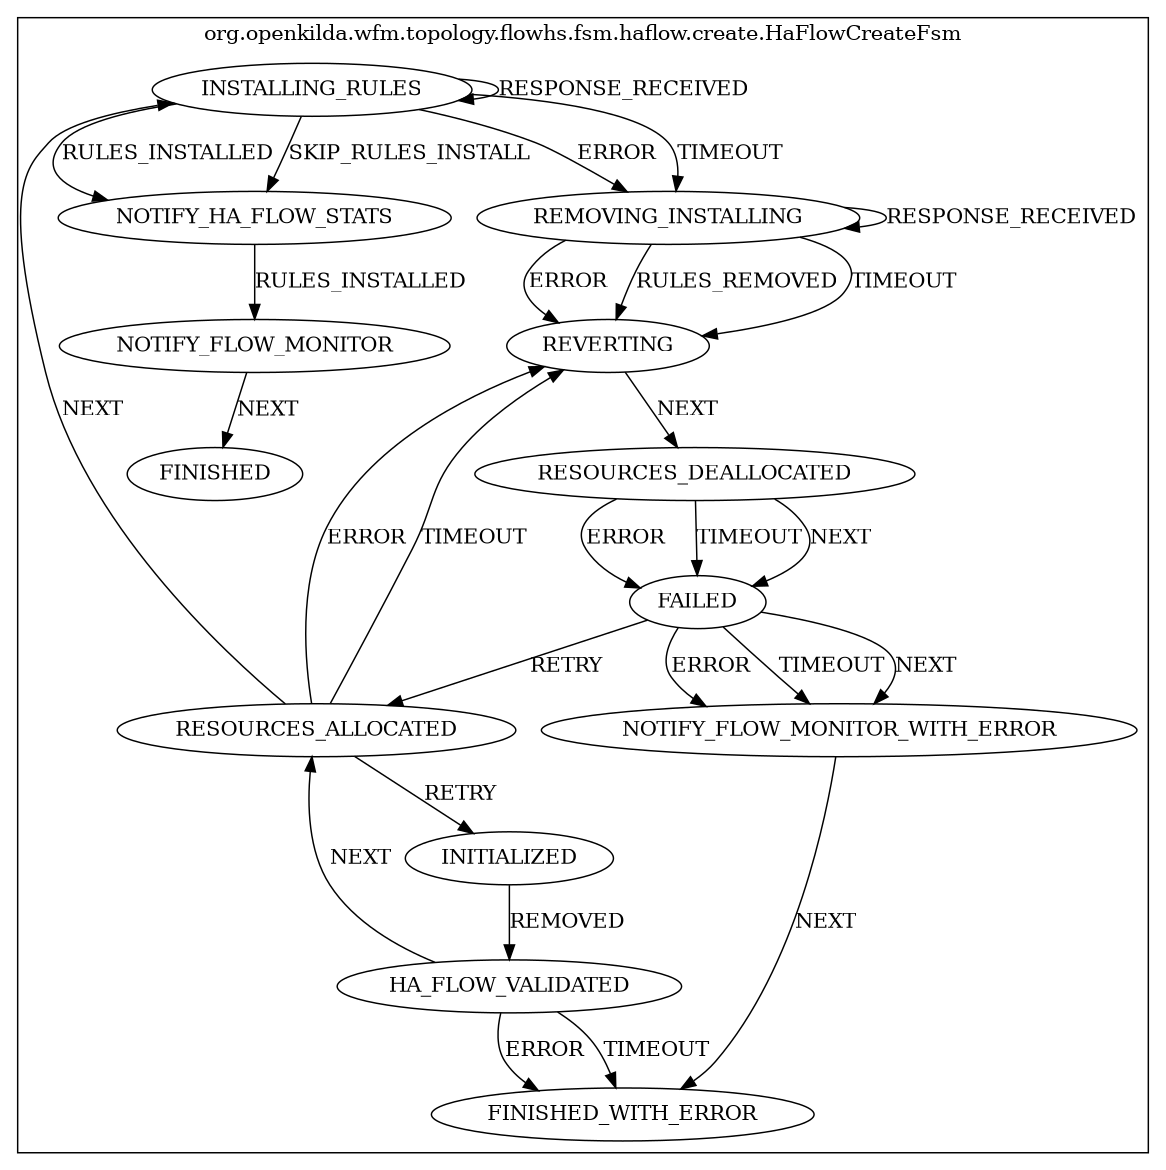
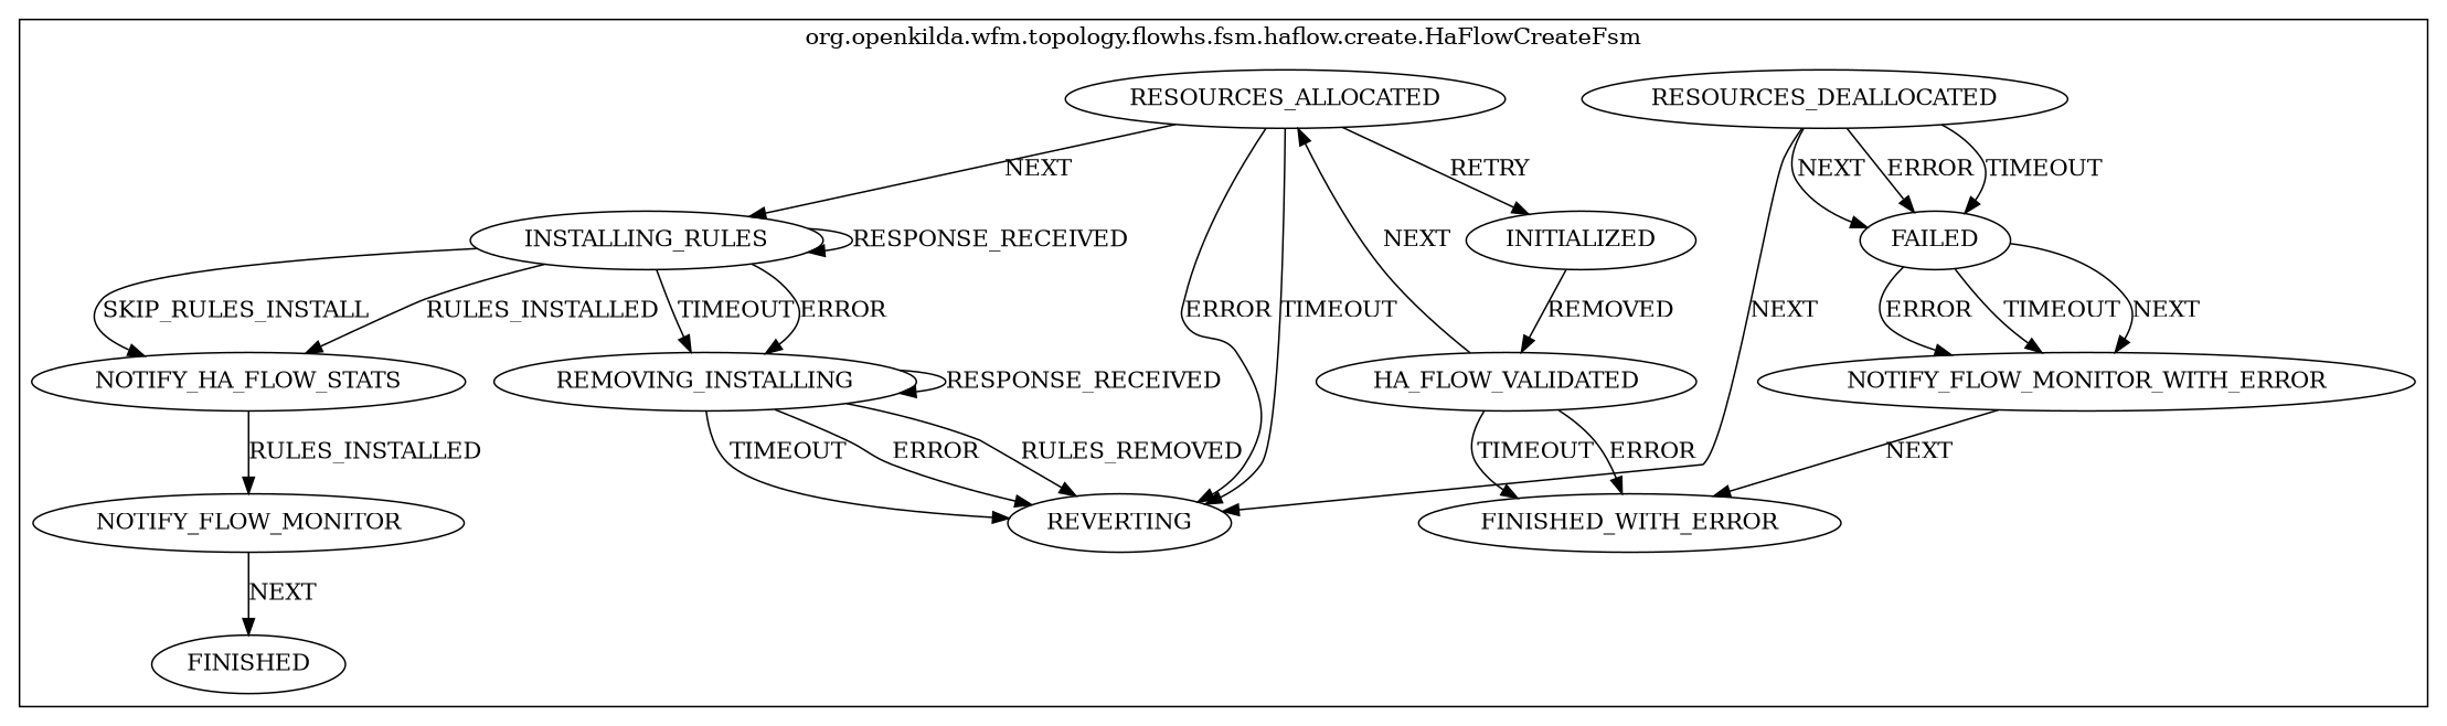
  digraph {
    compound=true
    n1 [label=NOTIFY_FLOW_MONITOR]
    n2 [label=FINISHED]
    n3 [label=NOTIFY_FLOW_MONITOR_WITH_ERROR]
    n4 [label=FINISHED_WITH_ERROR]
    n5 [label=NOTIFY_HA_FLOW_STATS]
    n6 [label=INITIALIZED]
    n7 [label=HA_FLOW_VALIDATED]
    n8 [label=REMOVING_INSTALLING]
    n9 [label=REVERTING]
    n10 [label=RESOURCES_ALLOCATED]
    n11 [label=INSTALLING_RULES]
    n12 [label=RESOURCES_DEALLOCATED]
    n13 [label=FAILED]
    subgraph cluster_1 {
      label="org.openkilda.wfm.topology.flowhs.fsm.haflow.create.HaFlowCreateFsm"
      n1
      n2
      n3
      n4
      n5
      n6
      n7
      n8
      n9
      n10
      n11
      n12
      n13
    }
    n1 -> n2 [label=NEXT]
    n3 -> n4 [label=NEXT]
    n5 -> n1 [label=RULES_INSTALLED]
    n6 -> n7 [label=REMOVED]
    n7 -> n4 [label=TIMEOUT]
    n7 -> n4 [label=ERROR]
    n7 -> n10 [label=NEXT]
    n8 -> n8 [label=RESPONSE_RECEIVED]
    n8 -> n9 [label=TIMEOUT]
    n8 -> n9 [label=ERROR]
    n8 -> n9 [label=RULES_REMOVED]
-   n9 -> n12 [label=NEXT]
+   n12 -> n9 [label=NEXT]
    n10 -> n6 [label=RETRY]
    n10 -> n9 [label=TIMEOUT]
    n10 -> n9 [label=ERROR]
    n10 -> n11 [label=NEXT]
    n11 -> n5 [label=SKIP_RULES_INSTALL]
    n11 -> n5 [label=RULES_INSTALLED]
    n11 -> n8 [label=TIMEOUT]
    n11 -> n8 [label=ERROR]
    n11 -> n11 [label=RESPONSE_RECEIVED]
    n12 -> n13 [label=ERROR]
    n12 -> n13 [label=TIMEOUT]
    n12 -> n13 [label=NEXT]
    n13 -> n3 [label=NEXT]
    n13 -> n3 [label=ERROR]
    n13 -> n3 [label=TIMEOUT]
-   n13 -> n10 [label=RETRY]
  }
